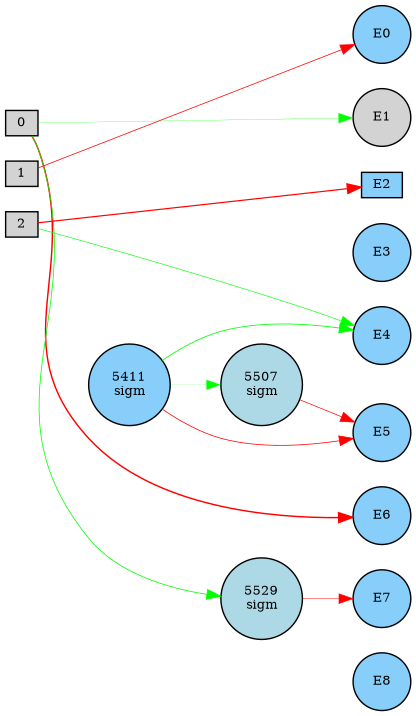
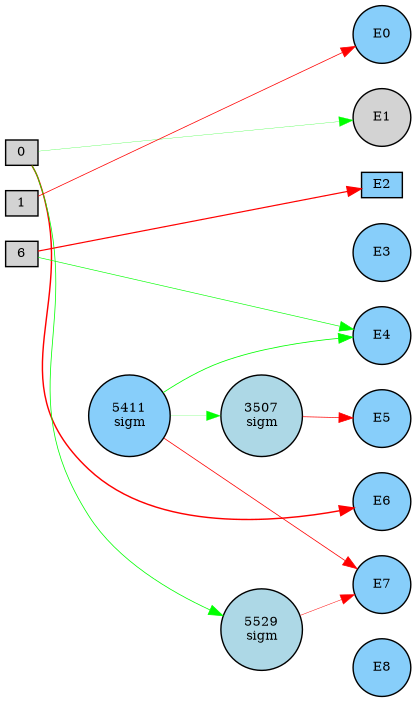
  digraph {
    rankdir=LR
    node [fillcolor=lightskyblue fontsize=9 shape=circle style=filled]
    edge [style=solid]
    0 [fillcolor=lightgray height=0.2 shape=box width=0.2]
    1 [fillcolor=lightgray height=0.2 shape=box width=0.2]
-   2 [fillcolor=lightgray height=0.2 shape=box width=0.2]
+   2 [fillcolor=lightgray height=0.2 shape=box width=0.2 label=6]
    E0 [height=0.2 width=0.2]
    E1 [fillcolor=lightgray height=0.2 width=0.2]
    E2 [height=0.2 shape=box width=0.2]
    E3 [height=0.2 width=0.2]
    E4 [height=0.2 width=0.2]
    E5 [height=0.2 width=0.2]
    E6 [height=0.2 width=0.2]
    E7 [height=0.2 width=0.2]
    E8 [height=0.2 width=0.2]
    n13 [fillcolor=lightblue height=0.2 label="5529\nsigm" width=0.2]
    n14 [height=0.2 label="5411\nsigm" width=0.2]
-   n15 [fillcolor=lightblue height=0.2 label="5507\nsigm" width=0.2]
+   n15 [fillcolor=lightblue height=0.2 label="3507\nsigm" width=0.2]
    subgraph sub_1 {
      rank=source
      0
      1
      2
    }
    subgraph sub_2 {
      rank=sink
      E0
      E1
      E2
      E3
      E4
      E5
      E6
      E7
      E8
    }
    0 -> 1 [style=invis]
    0 -> E1 [color=green penwidth=0.18812456635570832]
    0 -> E6 [color=red penwidth=1.020592343155164]
    0 -> n13 [color=green penwidth=0.544943138698217]
    1 -> 2 [style=invis]
    1 -> E0 [color=red penwidth=0.5284140061886189]
    2 -> E2 [color=red penwidth=0.8496735310589493]
    2 -> E4 [color=green penwidth=0.4427090761043474]
    E0 -> E1 [style=invis]
    E1 -> E2 [style=invis]
    E2 -> E3 [style=invis]
    E3 -> E4 [style=invis]
    E4 -> E5 [style=invis]
    E5 -> E6 [style=invis]
    E6 -> E7 [style=invis]
    E7 -> E8 [style=invis]
    n13 -> E7 [color=red penwidth=0.3305116898384637]
    n14 -> E4 [color=green penwidth=0.5694940117767013]
-   n14 -> E5 [color=red penwidth=0.5417689827943657]
+   n14 -> E7 [color=red penwidth=0.5417689827943657]
    n14 -> n15 [color=green penwidth=0.12223866770255462]
    n15 -> E5 [color=red penwidth=0.4991290718054807]
  }
